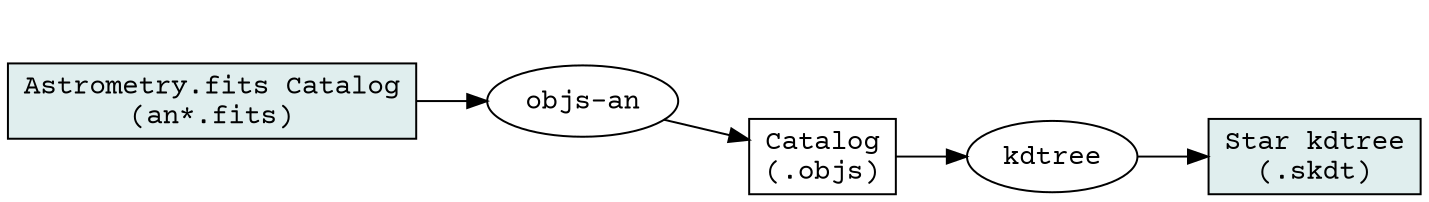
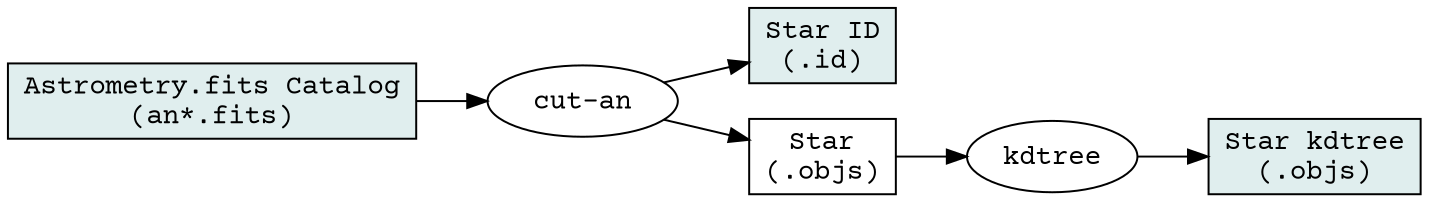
  graph {
    fontname="Courier Prime"
    rankdir=LR
    node [fillcolor=azure2 fontname="Courier Prime" shape=box]
    edge [dir=forward fontname="Courier Prime"]
    n1 [label="Astrometry.fits Catalog\n(an*.fits)" style=filled]
-   n2 [label="objs-an" shape=ellipse]
-   n4 [label="Catalog\n(.objs)"]
-   n5 [label="Star kdtree\n(.skdt)" style=filled]
+   n2 [label="cut-an" shape=ellipse]
+   n3 [label="Star ID\n(.id)" style=filled]
+   n4 [label="Star\n(.objs)"]
+   n5 [label="Star kdtree\n(.objs)" style=filled]
    n6 [label=kdtree shape=ellipse]
    n1 -- n2
+   n2 -- n3
    n2 -- n4
    n4 -- n6
    n6 -- n5
  }
